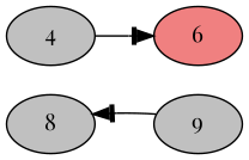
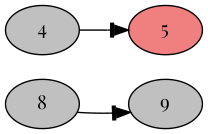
  digraph {
    fontname="Playfair Display"
    rankdir=LR
    node [fillcolor=gray fontname="Playfair Display" style=filled]
    edge [arrowhead=normaltee fontname="Playfair Display"]
    n1 [label=8]
    n2 [label=9]
    n3 [label=4]
-   n4 [fillcolor=lightcoral label=6]
-   n2 -> n1
+   n4 [fillcolor=lightcoral label=5]
+   n1 -> n2
    n3 -> n4
  }
